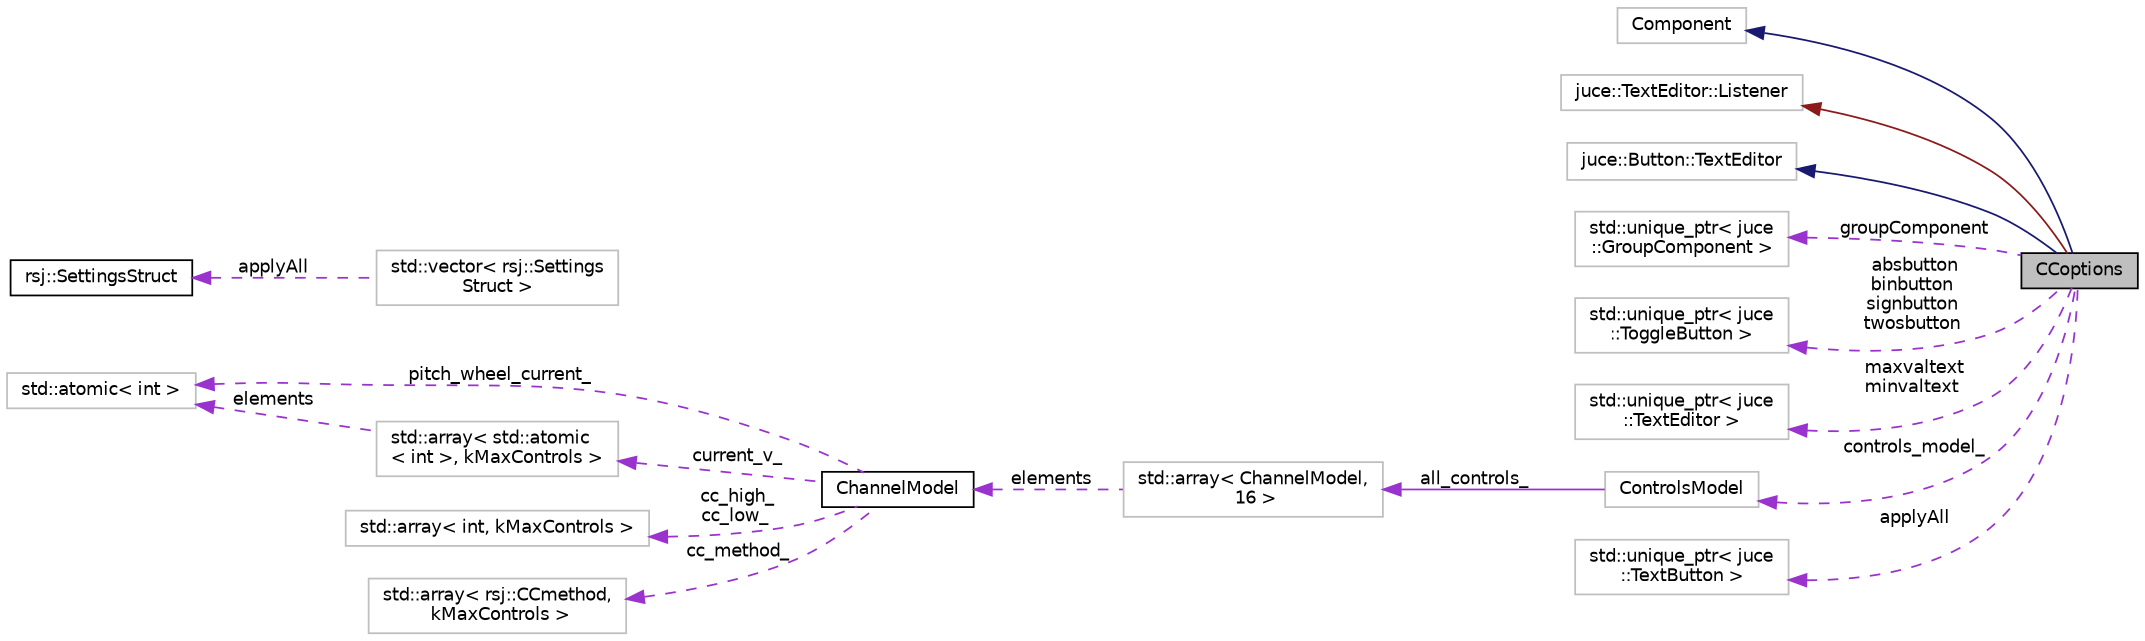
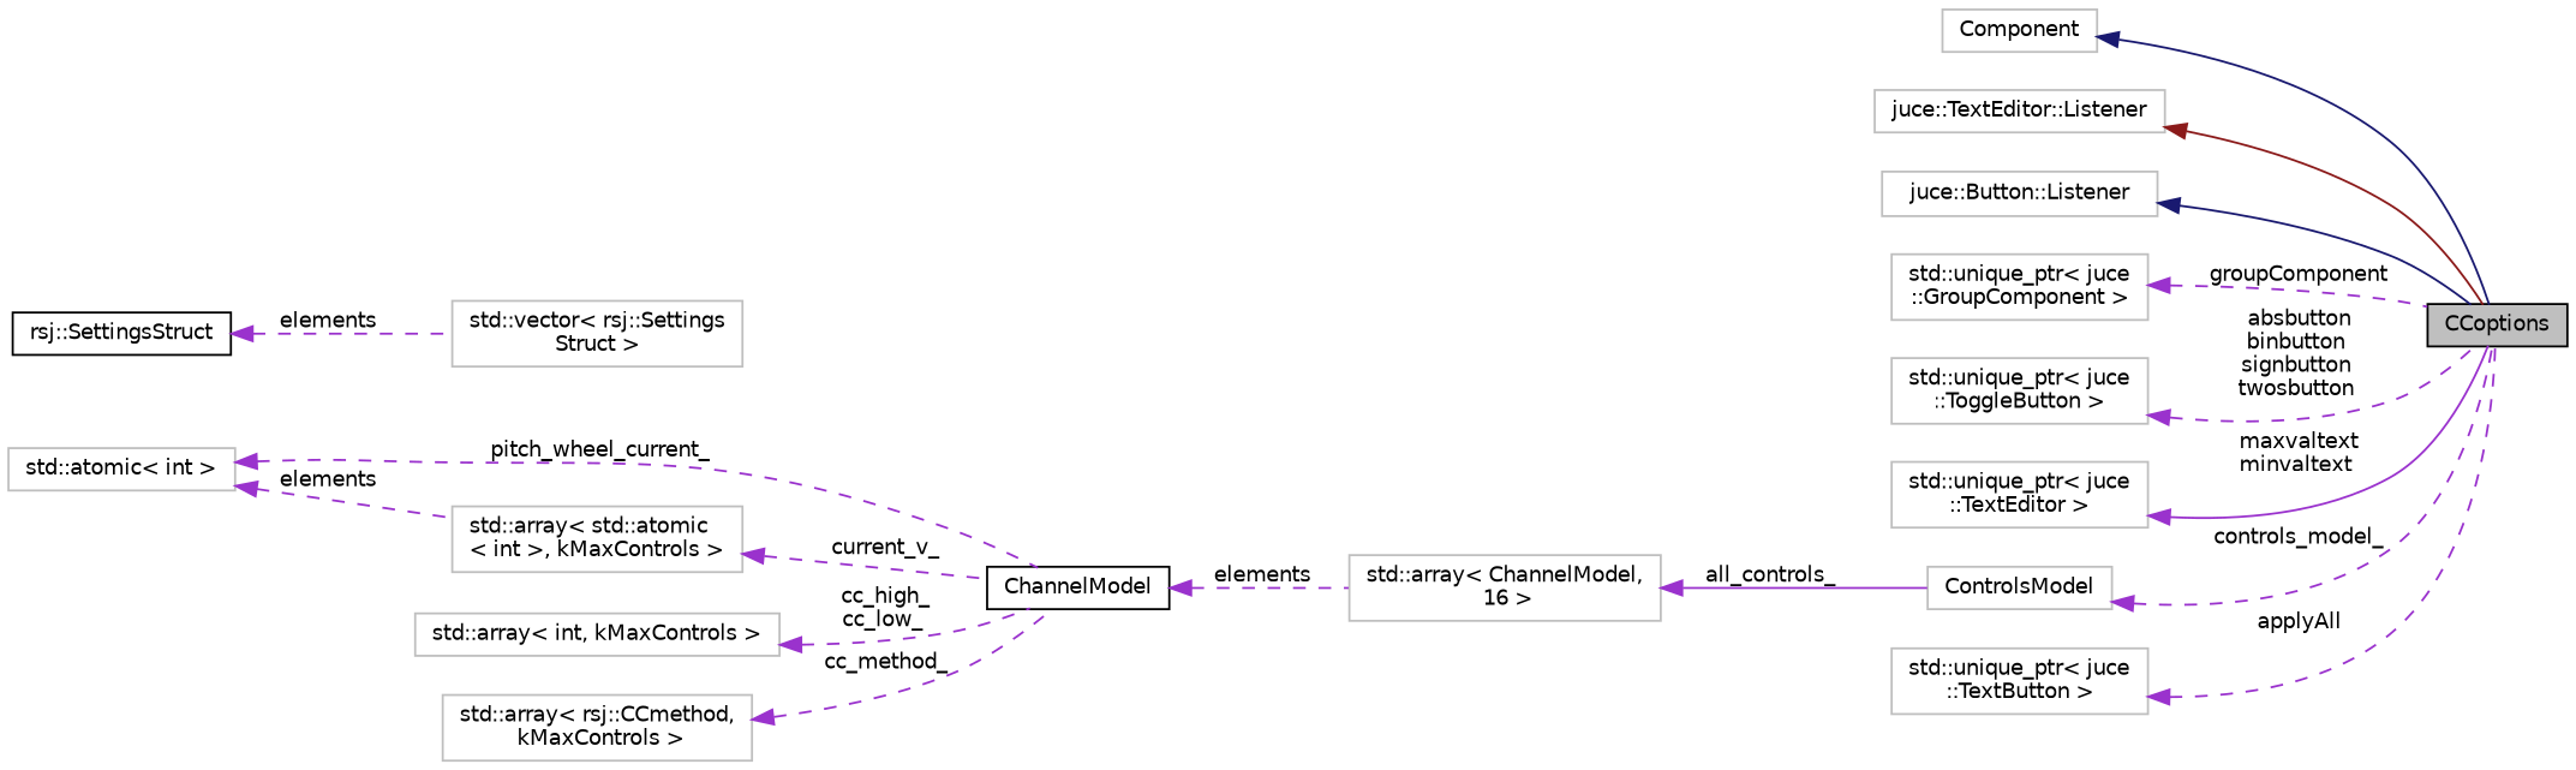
  digraph {
    rankdir=LR
    node [color=grey75 fillcolor=white fontname=Helvetica fontsize=10 shape=record style=filled]
    edge [color=darkorchid3 dir=back fontname=Helvetica fontsize=10 labelfontname=Helvetica labelfontsize=10 style=dashed]
    n1 [color=black fillcolor=grey75 fontcolor=black height=0.2 label=CCoptions width=0.4]
    n2 [height=0.2 label=Component width=0.4]
    n3 [height=0.2 label="juce::TextEditor::Listener" width=0.4]
-   n4 [height=0.2 label="juce::Button::TextEditor" width=0.4]
+   n4 [height=0.2 label="juce::Button::Listener" width=0.4]
    n5 [height=0.2 label="std::unique_ptr\< juce\l::GroupComponent \>" width=0.4]
    n6 [height=0.2 label="std::unique_ptr\< juce\l::ToggleButton \>" width=0.4]
    n7 [height=0.2 label="std::unique_ptr\< juce\l::TextEditor \>" width=0.4]
    n8 [height=0.2 label=ControlsModel width=0.4]
    n9 [height=0.2 label="std::array\< ChannelModel,\l 16 \>" width=0.4]
    n10 [color=black height=0.2 label=ChannelModel width=0.4]
    n11 [height=0.2 label="std::atomic\< int \>" width=0.4]
    n12 [height=0.2 label="std::array\< std::atomic\l\< int \>, kMaxControls \>" width=0.4]
    n13 [height=0.2 label="std::vector\< rsj::Settings\lStruct \>" width=0.4]
    n14 [color=black height=0.2 label="rsj::SettingsStruct" width=0.4]
    n15 [height=0.2 label="std::array\< int, kMaxControls \>" width=0.4]
    n16 [height=0.2 label="std::array\< rsj::CCmethod,\l kMaxControls \>" width=0.4]
    n17 [height=0.2 label="std::unique_ptr\< juce\l::TextButton \>" width=0.4]
    n2 -> n1 [color=midnightblue style=solid]
    n3 -> n1 [color=firebrick4 style=solid]
    n4 -> n1 [color=midnightblue style=solid]
    n5 -> n1 [label=" groupComponent"]
    n6 -> n1 [label=" absbutton\nbinbutton\nsignbutton\ntwosbutton"]
-   n7 -> n1 [label=" maxvaltext\nminvaltext"]
+   n7 -> n1 [label=" maxvaltext\nminvaltext" style=solid]
    n8 -> n1 [label=" controls_model_"]
    n9 -> n8 [label=" all_controls_" style=solid]
    n10 -> n9 [label=" elements"]
    n11 -> n10 [label=" pitch_wheel_current_"]
    n11 -> n12 [label=" elements"]
    n12 -> n10 [label=" current_v_"]
-   n14 -> n13 [label=" applyAll"]
+   n14 -> n13 [label=" elements"]
    n15 -> n10 [label=" cc_high_\ncc_low_"]
    n16 -> n10 [label=" cc_method_"]
    n17 -> n1 [label=" applyAll"]
  }
